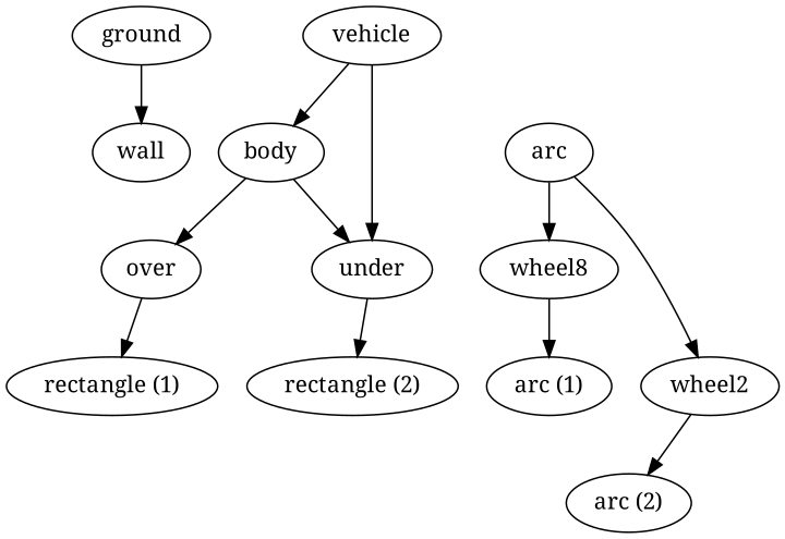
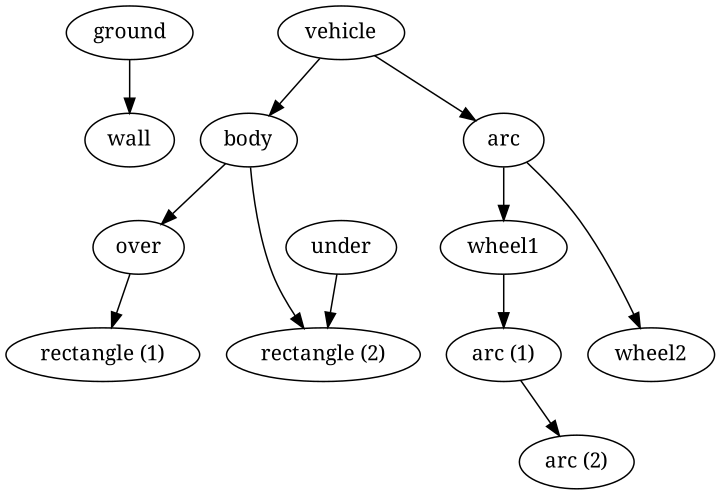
  digraph {
    fontname="Noto Serif"
    node [fontname="Noto Serif"]
    edge [fontname="Noto Serif"]
    ground
    wall
    vehicle
    body
    n5 [label=arc]
    over
    under
-   wheel1 [label=wheel8]
+   wheel1
    wheel2
    "rectangle (1)"
    "rectangle (2)"
    "arc (1)"
    "arc (2)"
    ground -> wall
    vehicle -> body
-   vehicle -> under
+   vehicle -> n5
    body -> over
-   body -> under
+   body -> "rectangle (2)"
    n5 -> wheel1
    n5 -> wheel2
    over -> "rectangle (1)"
    under -> "rectangle (2)"
    wheel1 -> "arc (1)"
-   wheel2 -> "arc (2)"
+   "arc (1)" -> "arc (2)"
  }
